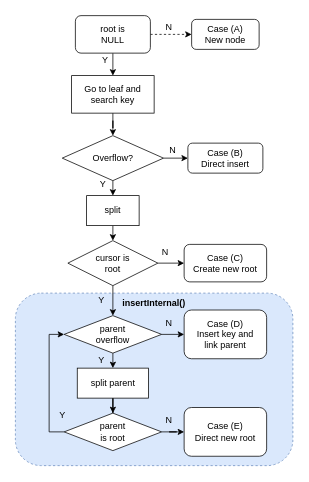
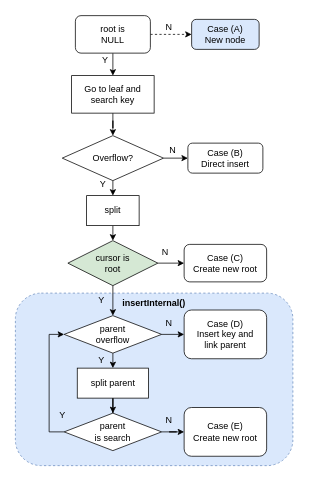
  <mxCell id="0" />
  <mxCell id="1" parent="0" />
  <mxCell id="2" value="&lt;b&gt;insertInternal()&lt;/b&gt;" style="rounded=1;whiteSpace=wrap;html=1;dashed=1;fillColor=#dae8fc;strokeColor=#6c8ebf;horizontal=1;verticalAlign=top;" vertex="1" parent="1"><mxGeometry x="20" y="390" width="370" height="230" as="geometry" /></mxCell>
- <mxCell id="3" value="Case (A)&lt;br&gt;New node" style="rounded=1;whiteSpace=wrap;html=1;" vertex="1" parent="1"><mxGeometry x="255" y="25" width="90" height="40" as="geometry" /></mxCell>
+ <mxCell id="3" value="Case (A)&lt;br&gt;New node" style="rounded=1;whiteSpace=wrap;html=1;fillColor=#dae8fc;" vertex="1" parent="1"><mxGeometry x="255" y="25" width="90" height="40" as="geometry" /></mxCell>
  <mxCell id="4" style="edgeStyle=orthogonalEdgeStyle;rounded=0;orthogonalLoop=1;jettySize=auto;html=1;exitX=1;exitY=0.5;exitDx=0;exitDy=0;entryX=0;entryY=0.5;entryDx=0;entryDy=0;dashed=1;" edge="1" parent="1" source="6" target="3"><mxGeometry relative="1" as="geometry" /></mxCell>
  <mxCell id="5" style="edgeStyle=orthogonalEdgeStyle;rounded=0;orthogonalLoop=1;jettySize=auto;html=1;exitX=0.5;exitY=1;exitDx=0;exitDy=0;entryX=0.5;entryY=0;entryDx=0;entryDy=0;" edge="1" parent="1" source="6" target="8"><mxGeometry relative="1" as="geometry" /></mxCell>
  <mxCell id="6" value="root is &lt;br&gt;NULL" style="whiteSpace=wrap;html=1;rounded=1;" vertex="1" parent="1"><mxGeometry x="100" y="20" width="100" height="50" as="geometry" /></mxCell>
  <mxCell id="7" value="" style="edgeStyle=orthogonalEdgeStyle;rounded=0;orthogonalLoop=1;jettySize=auto;html=1;" edge="1" parent="1" source="8" target="11"><mxGeometry relative="1" as="geometry" /></mxCell>
  <mxCell id="8" value="Go to leaf and &lt;br&gt;search key" style="rounded=0;whiteSpace=wrap;html=1;" vertex="1" parent="1"><mxGeometry x="95" y="100" width="110" height="50" as="geometry" /></mxCell>
  <mxCell id="9" style="edgeStyle=orthogonalEdgeStyle;rounded=0;orthogonalLoop=1;jettySize=auto;html=1;exitX=1;exitY=0.5;exitDx=0;exitDy=0;entryX=0;entryY=0.5;entryDx=0;entryDy=0;" edge="1" parent="1" source="11" target="20"><mxGeometry relative="1" as="geometry" /></mxCell>
  <mxCell id="10" style="edgeStyle=orthogonalEdgeStyle;rounded=0;orthogonalLoop=1;jettySize=auto;html=1;exitX=0.5;exitY=1;exitDx=0;exitDy=0;entryX=0.5;entryY=0;entryDx=0;entryDy=0;" edge="1" parent="1" source="11" target="13"><mxGeometry relative="1" as="geometry" /></mxCell>
  <mxCell id="11" value="Overflow?" style="rhombus;whiteSpace=wrap;html=1;" vertex="1" parent="1"><mxGeometry x="82.5" y="180" width="135" height="60" as="geometry" /></mxCell>
  <mxCell id="12" style="edgeStyle=orthogonalEdgeStyle;rounded=0;orthogonalLoop=1;jettySize=auto;html=1;exitX=0.5;exitY=1;exitDx=0;exitDy=0;entryX=0.5;entryY=0;entryDx=0;entryDy=0;" edge="1" parent="1" source="13" target="16"><mxGeometry relative="1" as="geometry" /></mxCell>
  <mxCell id="13" value="split" style="rounded=0;whiteSpace=wrap;html=1;" vertex="1" parent="1"><mxGeometry x="115" y="260" width="70" height="40" as="geometry" /></mxCell>
  <mxCell id="14" style="edgeStyle=orthogonalEdgeStyle;rounded=0;orthogonalLoop=1;jettySize=auto;html=1;exitX=1;exitY=0.5;exitDx=0;exitDy=0;entryX=0;entryY=0.5;entryDx=0;entryDy=0;" edge="1" parent="1" source="16" target="21"><mxGeometry relative="1" as="geometry" /></mxCell>
  <mxCell id="15" style="edgeStyle=orthogonalEdgeStyle;rounded=0;orthogonalLoop=1;jettySize=auto;html=1;exitX=0.5;exitY=1;exitDx=0;exitDy=0;" edge="1" parent="1" source="16" target="19"><mxGeometry relative="1" as="geometry" /></mxCell>
- <mxCell id="16" value="cursor is &lt;br&gt;root" style="rhombus;whiteSpace=wrap;html=1;" vertex="1" parent="1"><mxGeometry x="90" y="320" width="120" height="60" as="geometry" /></mxCell>
+ <mxCell id="16" value="cursor is &lt;br&gt;root" style="rhombus;whiteSpace=wrap;html=1;fillColor=#d5e8d4;" vertex="1" parent="1"><mxGeometry x="90" y="320" width="120" height="60" as="geometry" /></mxCell>
  <mxCell id="17" style="edgeStyle=orthogonalEdgeStyle;rounded=0;orthogonalLoop=1;jettySize=auto;html=1;exitX=1;exitY=0.5;exitDx=0;exitDy=0;entryX=0;entryY=0.5;entryDx=0;entryDy=0;" edge="1" parent="1" source="19" target="22"><mxGeometry relative="1" as="geometry" /></mxCell>
  <mxCell id="18" style="edgeStyle=orthogonalEdgeStyle;rounded=0;orthogonalLoop=1;jettySize=auto;html=1;exitX=0.5;exitY=1;exitDx=0;exitDy=0;entryX=0.5;entryY=0;entryDx=0;entryDy=0;" edge="1" parent="1" source="19" target="24"><mxGeometry relative="1" as="geometry" /></mxCell>
  <mxCell id="19" value="parent&lt;br&gt;overflow" style="rhombus;whiteSpace=wrap;html=1;" vertex="1" parent="1"><mxGeometry x="85" y="420" width="130" height="50" as="geometry" /></mxCell>
  <mxCell id="20" value="Case (B)&lt;br&gt;Direct insert" style="rounded=1;whiteSpace=wrap;html=1;" vertex="1" parent="1"><mxGeometry x="250" y="190" width="100" height="40" as="geometry" /></mxCell>
  <mxCell id="21" value="Case (C)&lt;br&gt;Create new root" style="rounded=1;whiteSpace=wrap;html=1;" vertex="1" parent="1"><mxGeometry x="245" y="325" width="110" height="50" as="geometry" /></mxCell>
  <mxCell id="22" value="Case (D)&lt;br&gt;Insert key and &lt;br&gt;link parent" style="rounded=1;whiteSpace=wrap;html=1;" vertex="1" parent="1"><mxGeometry x="245" y="412.5" width="110" height="65" as="geometry" /></mxCell>
  <mxCell id="23" style="edgeStyle=orthogonalEdgeStyle;rounded=0;orthogonalLoop=1;jettySize=auto;html=1;exitX=0.5;exitY=1;exitDx=0;exitDy=0;" edge="1" parent="1" source="24" target="27"><mxGeometry relative="1" as="geometry" /></mxCell>
  <mxCell id="24" value="split parent" style="rounded=0;whiteSpace=wrap;html=1;" vertex="1" parent="1"><mxGeometry x="102.5" y="490" width="95" height="40" as="geometry" /></mxCell>
  <mxCell id="25" value="" style="edgeStyle=orthogonalEdgeStyle;rounded=0;orthogonalLoop=1;jettySize=auto;html=1;" edge="1" parent="1" source="27" target="28"><mxGeometry relative="1" as="geometry" /></mxCell>
  <mxCell id="26" style="edgeStyle=orthogonalEdgeStyle;rounded=0;orthogonalLoop=1;jettySize=auto;html=1;exitX=0;exitY=0.5;exitDx=0;exitDy=0;entryX=0;entryY=0.5;entryDx=0;entryDy=0;" edge="1" parent="1" source="27" target="19"><mxGeometry relative="1" as="geometry" /></mxCell>
- <mxCell id="27" value="parent&lt;br&gt;is root" style="rhombus;whiteSpace=wrap;html=1;" vertex="1" parent="1"><mxGeometry x="85" y="550" width="130" height="50" as="geometry" /></mxCell>
- <mxCell id="28" value="Case (E)&lt;br&gt;Direct new root" style="rounded=1;whiteSpace=wrap;html=1;" vertex="1" parent="1"><mxGeometry x="245" y="542.5" width="110" height="65" as="geometry" /></mxCell>
+ <mxCell id="27" value="parent&lt;br&gt;is search" style="rhombus;whiteSpace=wrap;html=1;" vertex="1" parent="1"><mxGeometry x="85" y="550" width="130" height="50" as="geometry" /></mxCell>
+ <mxCell id="28" value="Case (E)&lt;br&gt;Create new root" style="rounded=1;whiteSpace=wrap;html=1;" vertex="1" parent="1"><mxGeometry x="245" y="542.5" width="110" height="65" as="geometry" /></mxCell>
  <mxCell id="29" value="Y" style="text;html=1;strokeColor=none;fillColor=none;align=center;verticalAlign=middle;whiteSpace=wrap;rounded=0;dashed=1;" vertex="1" parent="1"><mxGeometry x="115" y="470" width="40" height="20" as="geometry" /></mxCell>
  <mxCell id="30" value="N" style="text;html=1;strokeColor=none;fillColor=none;align=center;verticalAlign=middle;whiteSpace=wrap;rounded=0;dashed=1;" vertex="1" parent="1"><mxGeometry x="205" y="420" width="40" height="20" as="geometry" /></mxCell>
  <mxCell id="31" value="N" style="text;html=1;strokeColor=none;fillColor=none;align=center;verticalAlign=middle;whiteSpace=wrap;rounded=0;dashed=1;" vertex="1" parent="1"><mxGeometry x="200" y="325" width="40" height="20" as="geometry" /></mxCell>
  <mxCell id="32" value="Y" style="text;html=1;strokeColor=none;fillColor=none;align=center;verticalAlign=middle;whiteSpace=wrap;rounded=0;dashed=1;" vertex="1" parent="1"><mxGeometry x="115" y="390" width="40" height="20" as="geometry" /></mxCell>
  <mxCell id="33" value="N" style="text;html=1;strokeColor=none;fillColor=none;align=center;verticalAlign=middle;whiteSpace=wrap;rounded=0;dashed=1;" vertex="1" parent="1"><mxGeometry x="210" y="190" width="40" height="20" as="geometry" /></mxCell>
  <mxCell id="34" value="Y" style="text;html=1;strokeColor=none;fillColor=none;align=center;verticalAlign=middle;whiteSpace=wrap;rounded=0;dashed=1;" vertex="1" parent="1"><mxGeometry x="117" y="235" width="40" height="20" as="geometry" /></mxCell>
  <mxCell id="35" value="N" style="text;html=1;strokeColor=none;fillColor=none;align=center;verticalAlign=middle;whiteSpace=wrap;rounded=0;dashed=1;" vertex="1" parent="1"><mxGeometry x="205" y="25" width="40" height="20" as="geometry" /></mxCell>
  <mxCell id="36" value="Y" style="text;html=1;strokeColor=none;fillColor=none;align=center;verticalAlign=middle;whiteSpace=wrap;rounded=0;dashed=1;" vertex="1" parent="1"><mxGeometry x="120" y="70" width="40" height="20" as="geometry" /></mxCell>
  <mxCell id="37" value="N" style="text;html=1;strokeColor=none;fillColor=none;align=center;verticalAlign=middle;whiteSpace=wrap;rounded=0;dashed=1;" vertex="1" parent="1"><mxGeometry x="205" y="550" width="40" height="20" as="geometry" /></mxCell>
  <mxCell id="38" value="Y" style="text;html=1;strokeColor=none;fillColor=none;align=center;verticalAlign=middle;whiteSpace=wrap;rounded=0;dashed=1;" vertex="1" parent="1"><mxGeometry x="62.5" y="542.5" width="40" height="20" as="geometry" /></mxCell>
